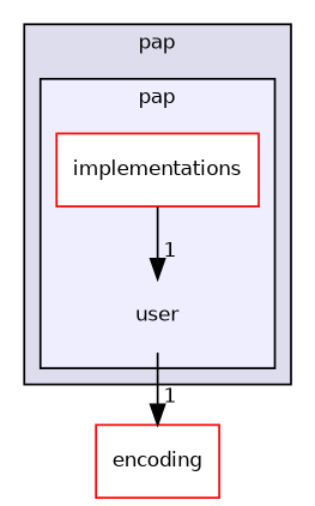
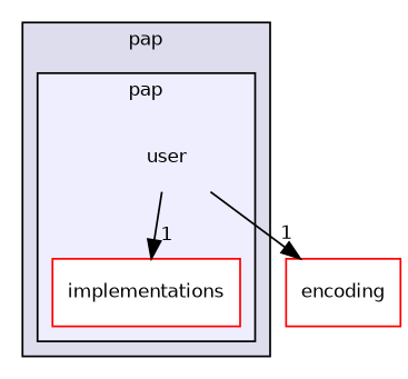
  digraph {
    compound=true
    node [fontname=Helvetica fontsize=10 shape=box color=red fillcolor=white style=filled]
    edge [headlabel=1 labeldistance=1.5 labelfontname=Helvetica labelfontsize=10]
    n1 [label=user shape=plaintext color="" fillcolor="" style=""]
    n2 [label=implementations]
    n3 [label=encoding]
    subgraph cluster_1 {
      bgcolor="#ddddee"
      fontname=Helvetica
      fontsize=10
      label=pap
      pencolor=black
      subgraph cluster_2 {
        bgcolor="#eeeeff"
        fontname=Helvetica
        fontsize=10
        label=pap
        pencolor=black
        n1
        n2
      }
    }
-   n2 -> n1
+   n1 -> n2
    n1 -> n3
  }
